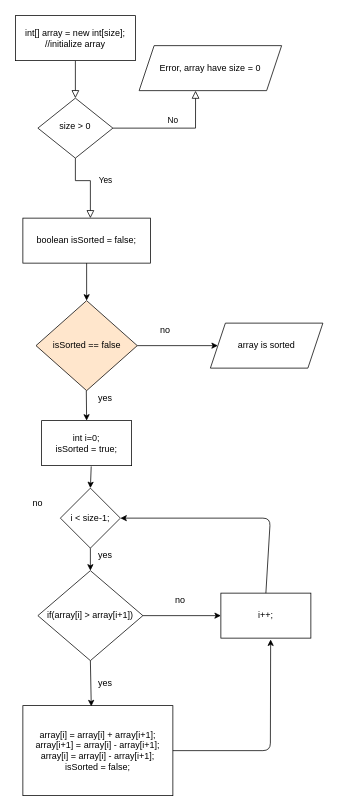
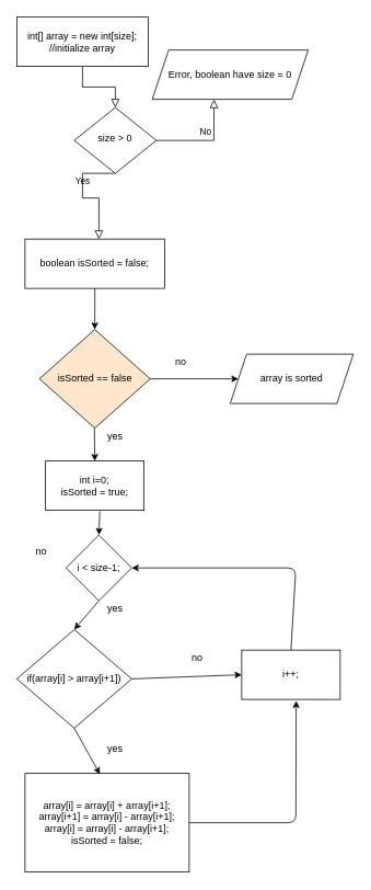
  <mxCell id="0" />
  <mxCell id="1" parent="0" />
  <mxCell id="2" value="" style="rounded=0;html=1;jettySize=auto;orthogonalLoop=1;fontSize=11;endArrow=block;endFill=0;endSize=8;strokeWidth=1;shadow=0;labelBackgroundColor=none;edgeStyle=orthogonalEdgeStyle;" parent="1" source="6" target="5" edge="1"><mxGeometry relative="1" as="geometry" /></mxCell>
  <mxCell id="3" value="Yes" style="rounded=0;html=1;jettySize=auto;orthogonalLoop=1;fontSize=11;endArrow=block;endFill=0;endSize=8;strokeWidth=1;shadow=0;labelBackgroundColor=none;edgeStyle=orthogonalEdgeStyle;exitX=0.5;exitY=1;exitDx=0;exitDy=0;" parent="1" source="5" edge="1"><mxGeometry y="20" relative="1" as="geometry"><mxPoint as="offset" /><mxPoint x="-6" y="150" as="sourcePoint" /><mxPoint x="120" y="290" as="targetPoint" /><Array as="points"><mxPoint x="100" y="240" /><mxPoint x="120" y="240" /></Array></mxGeometry></mxCell>
  <mxCell id="4" value="No" style="edgeStyle=orthogonalEdgeStyle;rounded=0;html=1;jettySize=auto;orthogonalLoop=1;fontSize=11;endArrow=block;endFill=0;endSize=8;strokeWidth=1;shadow=0;labelBackgroundColor=none;entryX=0.396;entryY=1.003;entryDx=0;entryDy=0;entryPerimeter=0;" parent="1" source="5" target="7" edge="1"><mxGeometry y="10" relative="1" as="geometry"><mxPoint as="offset" /><mxPoint x="320" y="170" as="targetPoint" /><Array as="points"><mxPoint x="260" y="170" /></Array></mxGeometry></mxCell>
- <mxCell id="5" value="size &amp;gt; 0" style="rhombus;whiteSpace=wrap;html=1;shadow=0;fontFamily=Helvetica;fontSize=12;align=center;strokeWidth=1;spacing=6;spacingTop=-4;" parent="1" vertex="1"><mxGeometry x="50" y="130" width="100" height="80" as="geometry" /></mxCell>
+ <mxCell id="5" value="size &amp;gt; 0" style="rhombus;whiteSpace=wrap;html=1;shadow=0;fontFamily=Helvetica;fontSize=12;align=center;strokeWidth=1;spacing=6;spacingTop=-4;" parent="1" vertex="1"><mxGeometry x="90" y="130" width="100" height="80" as="geometry" /></mxCell>
  <mxCell id="6" value="int[] array = new int[size];&lt;br&gt;//initialize array" style="rounded=0;whiteSpace=wrap;html=1;" parent="1" vertex="1"><mxGeometry x="20" y="20" width="160" height="60" as="geometry" /></mxCell>
- <mxCell id="7" value="Error, array have size = 0" style="shape=parallelogram;perimeter=parallelogramPerimeter;whiteSpace=wrap;html=1;fixedSize=1;" parent="1" vertex="1"><mxGeometry x="185" y="60" width="190" height="60" as="geometry" /></mxCell>
+ <mxCell id="7" value="Error, boolean have size = 0" style="shape=parallelogram;perimeter=parallelogramPerimeter;whiteSpace=wrap;html=1;fixedSize=1;" parent="1" vertex="1"><mxGeometry x="185" y="60" width="190" height="60" as="geometry" /></mxCell>
  <mxCell id="8" value="boolean isSorted = false;" style="rounded=0;whiteSpace=wrap;html=1;" parent="1" vertex="1"><mxGeometry x="30" y="290" width="170" height="60" as="geometry" /></mxCell>
  <mxCell id="9" value="" style="endArrow=classic;html=1;exitX=0.5;exitY=1;exitDx=0;exitDy=0;entryX=0.5;entryY=0;entryDx=0;entryDy=0;" parent="1" source="8" target="10" edge="1"><mxGeometry width="50" height="50" relative="1" as="geometry"><mxPoint x="180" y="460" as="sourcePoint" /><mxPoint x="115" y="390" as="targetPoint" /></mxGeometry></mxCell>
  <mxCell id="10" value="isSorted == false" style="rhombus;whiteSpace=wrap;html=1;fillColor=#ffe6cc;" parent="1" vertex="1"><mxGeometry x="47.5" y="400" width="135" height="120" as="geometry" /></mxCell>
  <mxCell id="11" value="" style="endArrow=classic;html=1;" parent="1" edge="1"><mxGeometry width="50" height="50" relative="1" as="geometry"><mxPoint x="114.58" y="520" as="sourcePoint" /><mxPoint x="115" y="560" as="targetPoint" /></mxGeometry></mxCell>
  <mxCell id="12" value="yes" style="text;html=1;strokeColor=none;fillColor=none;align=center;verticalAlign=middle;whiteSpace=wrap;rounded=0;" parent="1" vertex="1"><mxGeometry x="120" y="520" width="40" height="20" as="geometry" /></mxCell>
  <mxCell id="13" value="int i=0;&lt;br&gt;isSorted = true;" style="rounded=0;whiteSpace=wrap;html=1;" parent="1" vertex="1"><mxGeometry x="55" y="560" width="120" height="60" as="geometry" /></mxCell>
  <mxCell id="14" value="i &amp;lt; size-1;" style="rhombus;whiteSpace=wrap;html=1;" parent="1" vertex="1"><mxGeometry x="80" y="650" width="80" height="80" as="geometry" /></mxCell>
  <mxCell id="15" value="array[i] = array[i] + array[i+1];&lt;br&gt;array[i+1] = array[i] - array[i+1];&lt;br&gt;array[i] = array[i] - array[i+1];&lt;br&gt;isSorted = false;" style="rounded=0;whiteSpace=wrap;html=1;" parent="1" vertex="1"><mxGeometry x="30" y="940" width="200" height="120" as="geometry" /></mxCell>
- <mxCell id="16" value="&lt;span&gt;if(array[i] &amp;gt; array[i+1])&lt;/span&gt;" style="rhombus;whiteSpace=wrap;html=1;" parent="1" vertex="1"><mxGeometry x="50" y="760" width="140" height="120" as="geometry" /></mxCell>
+ <mxCell id="16" value="&lt;span&gt;if(array[i] &amp;gt; array[i+1])&lt;/span&gt;" style="rhombus;whiteSpace=wrap;html=1;" parent="1" vertex="1"><mxGeometry x="20" y="765" width="140" height="120" as="geometry" /></mxCell>
  <mxCell id="17" value="" style="endArrow=classic;html=1;exitX=0.5;exitY=1;exitDx=0;exitDy=0;entryX=0.456;entryY=0.008;entryDx=0;entryDy=0;entryPerimeter=0;" parent="1" source="16" target="15" edge="1"><mxGeometry width="50" height="50" relative="1" as="geometry"><mxPoint x="255" y="880" as="sourcePoint" /><mxPoint x="124" y="920" as="targetPoint" /></mxGeometry></mxCell>
  <mxCell id="18" value="yes" style="text;html=1;strokeColor=none;fillColor=none;align=center;verticalAlign=middle;whiteSpace=wrap;rounded=0;" parent="1" vertex="1"><mxGeometry x="120" y="900" width="40" height="20" as="geometry" /></mxCell>
  <mxCell id="19" value="i++;" style="rounded=0;whiteSpace=wrap;html=1;" parent="1" vertex="1"><mxGeometry x="294" y="790" width="120" height="60" as="geometry" /></mxCell>
  <mxCell id="20" value="" style="endArrow=classic;html=1;exitX=1;exitY=0.5;exitDx=0;exitDy=0;entryX=0.553;entryY=1.031;entryDx=0;entryDy=0;entryPerimeter=0;" parent="1" source="15" target="19" edge="1"><mxGeometry width="50" height="50" relative="1" as="geometry"><mxPoint x="294" y="1030" as="sourcePoint" /><mxPoint x="410" y="1000" as="targetPoint" /><Array as="points"><mxPoint x="360" y="1000" /></Array></mxGeometry></mxCell>
  <mxCell id="21" value="" style="endArrow=classic;html=1;exitX=1;exitY=0.5;exitDx=0;exitDy=0;entryX=0;entryY=0.5;entryDx=0;entryDy=0;" parent="1" source="16" target="19" edge="1"><mxGeometry width="50" height="50" relative="1" as="geometry"><mxPoint x="210" y="870" as="sourcePoint" /><mxPoint x="260" y="820" as="targetPoint" /></mxGeometry></mxCell>
  <mxCell id="22" value="no" style="text;html=1;strokeColor=none;fillColor=none;align=center;verticalAlign=middle;whiteSpace=wrap;rounded=0;" parent="1" vertex="1"><mxGeometry x="220" y="790" width="40" height="20" as="geometry" /></mxCell>
  <mxCell id="23" value="" style="endArrow=classic;html=1;exitX=0.5;exitY=1;exitDx=0;exitDy=0;entryX=0.5;entryY=0;entryDx=0;entryDy=0;" parent="1" source="14" target="16" edge="1"><mxGeometry width="50" height="50" relative="1" as="geometry"><mxPoint x="180" y="720" as="sourcePoint" /><mxPoint x="230" y="670" as="targetPoint" /></mxGeometry></mxCell>
  <mxCell id="24" value="yes" style="text;html=1;strokeColor=none;fillColor=none;align=center;verticalAlign=middle;whiteSpace=wrap;rounded=0;" parent="1" vertex="1"><mxGeometry x="120" y="730" width="40" height="20" as="geometry" /></mxCell>
  <mxCell id="25" value="" style="endArrow=classic;html=1;exitX=0.5;exitY=0;exitDx=0;exitDy=0;entryX=1;entryY=0.5;entryDx=0;entryDy=0;" parent="1" source="19" target="14" edge="1"><mxGeometry width="50" height="50" relative="1" as="geometry"><mxPoint x="180" y="720" as="sourcePoint" /><mxPoint x="270" y="670" as="targetPoint" /><Array as="points"><mxPoint x="360" y="690" /></Array></mxGeometry></mxCell>
  <mxCell id="26" value="no" style="text;html=1;strokeColor=none;fillColor=none;align=center;verticalAlign=middle;whiteSpace=wrap;rounded=0;" parent="1" vertex="1"><mxGeometry x="30" y="660" width="40" height="20" as="geometry" /></mxCell>
  <mxCell id="27" value="" style="endArrow=classic;html=1;exitX=0.551;exitY=1.017;exitDx=0;exitDy=0;entryX=0.5;entryY=0;entryDx=0;entryDy=0;exitPerimeter=0;" parent="1" source="13" target="14" edge="1"><mxGeometry width="50" height="50" relative="1" as="geometry"><mxPoint x="180" y="640" as="sourcePoint" /><mxPoint x="230" y="590" as="targetPoint" /></mxGeometry></mxCell>
  <mxCell id="28" value="" style="endArrow=classic;html=1;exitX=1;exitY=0.5;exitDx=0;exitDy=0;" parent="1" source="10" edge="1"><mxGeometry width="50" height="50" relative="1" as="geometry"><mxPoint x="310" y="470" as="sourcePoint" /><mxPoint x="290" y="460" as="targetPoint" /></mxGeometry></mxCell>
  <mxCell id="29" value="no" style="text;html=1;strokeColor=none;fillColor=none;align=center;verticalAlign=middle;whiteSpace=wrap;rounded=0;" parent="1" vertex="1"><mxGeometry x="200" y="430" width="40" height="20" as="geometry" /></mxCell>
  <mxCell id="30" value="array is sorted" style="shape=parallelogram;perimeter=parallelogramPerimeter;whiteSpace=wrap;html=1;fixedSize=1;" parent="1" vertex="1"><mxGeometry x="280" y="430" width="150" height="60" as="geometry" /></mxCell>
